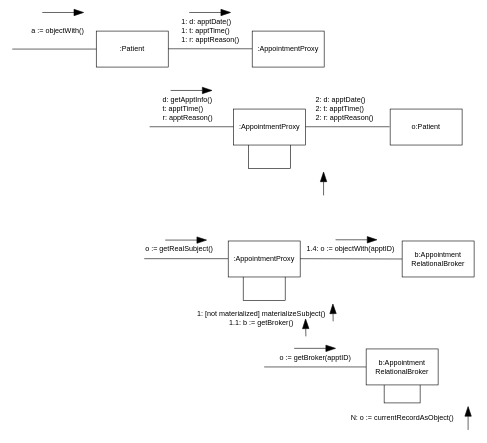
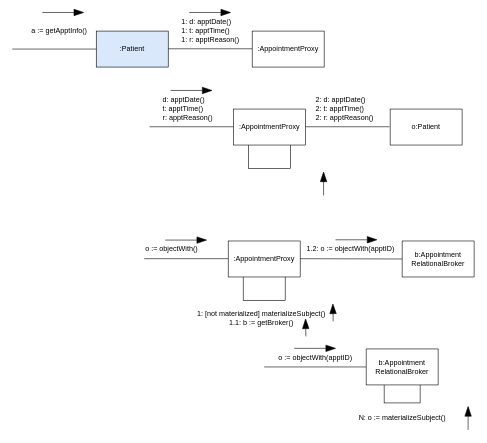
  <mxCell id="0" />
  <mxCell id="1" parent="0" />
  <mxCell id="2" value="" style="rounded=0;whiteSpace=wrap;html=1;" vertex="1" parent="1"><mxGeometry x="414" y="220" width="70" height="60" as="geometry" /></mxCell>
- <mxCell id="3" value=":Patient" style="rounded=0;whiteSpace=wrap;html=1;" vertex="1" parent="1"><mxGeometry x="160" y="51" width="120" height="60" as="geometry" /></mxCell>
+ <mxCell id="3" value=":Patient" style="rounded=0;whiteSpace=wrap;html=1;fillColor=#dae8fc;" vertex="1" parent="1"><mxGeometry x="160" y="51" width="120" height="60" as="geometry" /></mxCell>
  <mxCell id="4" value="" style="endArrow=none;html=1;rounded=0;entryX=0;entryY=0.5;entryDx=0;entryDy=0;" edge="1" parent="1" target="3"><mxGeometry width="50" height="50" relative="1" as="geometry"><mxPoint x="20" y="81" as="sourcePoint" /><mxPoint x="10" y="56" as="targetPoint" /></mxGeometry></mxCell>
- <mxCell id="5" value="a := objectWith()" style="text;html=1;align=left;verticalAlign=middle;resizable=0;points=[];autosize=1;strokeColor=none;fillColor=none;" vertex="1" parent="1"><mxGeometry x="50" y="35" width="120" height="30" as="geometry" /></mxCell>
+ <mxCell id="5" value="a := getApptInfo()" style="text;html=1;align=left;verticalAlign=middle;resizable=0;points=[];autosize=1;strokeColor=none;fillColor=none;" vertex="1" parent="1"><mxGeometry x="50" y="35" width="120" height="30" as="geometry" /></mxCell>
  <mxCell id="6" value="" style="endArrow=blockThin;html=1;rounded=0;endFill=1;startSize=6;endSize=15;" edge="1" parent="1"><mxGeometry width="50" height="50" relative="1" as="geometry"><mxPoint x="70" y="20" as="sourcePoint" /><mxPoint x="140" y="20" as="targetPoint" /></mxGeometry></mxCell>
  <mxCell id="7" value="" style="endArrow=none;html=1;rounded=0;entryX=0;entryY=0.5;entryDx=0;entryDy=0;" edge="1" parent="1"><mxGeometry width="50" height="50" relative="1" as="geometry"><mxPoint x="280" y="80.5" as="sourcePoint" /><mxPoint x="420" y="80.5" as="targetPoint" /></mxGeometry></mxCell>
  <mxCell id="8" value=":AppointmentProxy" style="rounded=0;whiteSpace=wrap;html=1;" vertex="1" parent="1"><mxGeometry x="420" y="51" width="120" height="60" as="geometry" /></mxCell>
  <mxCell id="9" value="1: d: apptDate()&lt;div&gt;1: t: apptTime()&lt;/div&gt;&lt;div&gt;1: r: apptReason()&lt;br&gt;&lt;/div&gt;" style="text;html=1;align=left;verticalAlign=middle;resizable=0;points=[];autosize=1;strokeColor=none;fillColor=none;" vertex="1" parent="1"><mxGeometry x="300" y="20" width="120" height="60" as="geometry" /></mxCell>
  <mxCell id="10" value="" style="endArrow=blockThin;html=1;rounded=0;endFill=1;startSize=6;endSize=15;" edge="1" parent="1"><mxGeometry width="50" height="50" relative="1" as="geometry"><mxPoint x="315" y="20" as="sourcePoint" /><mxPoint x="385" y="20" as="targetPoint" /></mxGeometry></mxCell>
  <mxCell id="11" value="" style="endArrow=none;html=1;rounded=0;entryX=0;entryY=0.5;entryDx=0;entryDy=0;" edge="1" parent="1"><mxGeometry width="50" height="50" relative="1" as="geometry"><mxPoint x="249" y="210.5" as="sourcePoint" /><mxPoint x="389" y="210.5" as="targetPoint" /></mxGeometry></mxCell>
  <mxCell id="12" value=":AppointmentProxy" style="rounded=0;whiteSpace=wrap;html=1;" vertex="1" parent="1"><mxGeometry x="389" y="181" width="120" height="60" as="geometry" /></mxCell>
- <mxCell id="13" value="d: getApptInfo()&lt;div&gt;t: apptTime()&lt;/div&gt;&lt;div&gt;r: apptReason()&lt;br&gt;&lt;/div&gt;" style="text;html=1;align=left;verticalAlign=middle;resizable=0;points=[];autosize=1;strokeColor=none;fillColor=none;" vertex="1" parent="1"><mxGeometry x="269" y="150" width="110" height="60" as="geometry" /></mxCell>
+ <mxCell id="13" value="d: apptDate()&lt;div&gt;t: apptTime()&lt;/div&gt;&lt;div&gt;r: apptReason()&lt;br&gt;&lt;/div&gt;" style="text;html=1;align=left;verticalAlign=middle;resizable=0;points=[];autosize=1;strokeColor=none;fillColor=none;" vertex="1" parent="1"><mxGeometry x="269" y="150" width="110" height="60" as="geometry" /></mxCell>
  <mxCell id="14" value="" style="endArrow=blockThin;html=1;rounded=0;endFill=1;startSize=6;endSize=15;" edge="1" parent="1"><mxGeometry width="50" height="50" relative="1" as="geometry"><mxPoint x="284" y="150" as="sourcePoint" /><mxPoint x="354" y="150" as="targetPoint" /></mxGeometry></mxCell>
  <mxCell id="15" value="" style="endArrow=blockThin;html=1;rounded=0;endFill=1;startSize=6;endSize=15;" edge="1" parent="1"><mxGeometry width="50" height="50" relative="1" as="geometry"><mxPoint x="539" y="325" as="sourcePoint" /><mxPoint x="539" y="285" as="targetPoint" /></mxGeometry></mxCell>
  <mxCell id="16" value="" style="endArrow=none;html=1;rounded=0;entryX=0;entryY=0.5;entryDx=0;entryDy=0;" edge="1" parent="1"><mxGeometry width="50" height="50" relative="1" as="geometry"><mxPoint x="509" y="210.5" as="sourcePoint" /><mxPoint x="649" y="210.5" as="targetPoint" /></mxGeometry></mxCell>
  <mxCell id="17" value="2: d: apptDate()&lt;div&gt;2: t: apptTime()&lt;/div&gt;&lt;div&gt;2: r: apptReason()&lt;br&gt;&lt;/div&gt;" style="text;html=1;align=left;verticalAlign=middle;resizable=0;points=[];autosize=1;strokeColor=none;fillColor=none;" vertex="1" parent="1"><mxGeometry x="524" y="150" width="120" height="60" as="geometry" /></mxCell>
  <mxCell id="18" value="o:Patient" style="rounded=0;whiteSpace=wrap;html=1;" vertex="1" parent="1"><mxGeometry x="650" y="181" width="120" height="60" as="geometry" /></mxCell>
  <mxCell id="19" value="" style="rounded=0;whiteSpace=wrap;html=1;" vertex="1" parent="1"><mxGeometry x="405" y="440" width="70" height="60" as="geometry" /></mxCell>
  <mxCell id="20" value="" style="endArrow=none;html=1;rounded=0;entryX=0;entryY=0.5;entryDx=0;entryDy=0;" edge="1" parent="1"><mxGeometry width="50" height="50" relative="1" as="geometry"><mxPoint x="240" y="430.5" as="sourcePoint" /><mxPoint x="380" y="430.5" as="targetPoint" /></mxGeometry></mxCell>
  <mxCell id="21" value=":AppointmentProxy" style="rounded=0;whiteSpace=wrap;html=1;" vertex="1" parent="1"><mxGeometry x="380" y="401" width="120" height="60" as="geometry" /></mxCell>
- <mxCell id="22" value="o := getRealSubject()" style="text;html=1;align=left;verticalAlign=middle;resizable=0;points=[];autosize=1;strokeColor=none;fillColor=none;" vertex="1" parent="1"><mxGeometry x="240" y="400" width="140" height="30" as="geometry" /></mxCell>
+ <mxCell id="22" value="o := objectWith()" style="text;html=1;align=left;verticalAlign=middle;resizable=0;points=[];autosize=1;strokeColor=none;fillColor=none;" vertex="1" parent="1"><mxGeometry x="240" y="400" width="140" height="30" as="geometry" /></mxCell>
  <mxCell id="23" value="" style="endArrow=blockThin;html=1;rounded=0;endFill=1;startSize=6;endSize=15;" edge="1" parent="1"><mxGeometry width="50" height="50" relative="1" as="geometry"><mxPoint x="275" y="399.5" as="sourcePoint" /><mxPoint x="345" y="399.5" as="targetPoint" /></mxGeometry></mxCell>
  <mxCell id="24" value="" style="endArrow=none;html=1;rounded=0;entryX=0;entryY=0.5;entryDx=0;entryDy=0;" edge="1" parent="1" target="26"><mxGeometry width="50" height="50" relative="1" as="geometry"><mxPoint x="500" y="430.5" as="sourcePoint" /><mxPoint x="640" y="430.5" as="targetPoint" /></mxGeometry></mxCell>
- <mxCell id="25" value="1.4: o := objectWith(apptID)" style="text;html=1;align=left;verticalAlign=middle;resizable=0;points=[];autosize=1;strokeColor=none;fillColor=none;" vertex="1" parent="1"><mxGeometry x="509" y="400" width="170" height="30" as="geometry" /></mxCell>
+ <mxCell id="25" value="1.2: o := objectWith(apptID)" style="text;html=1;align=left;verticalAlign=middle;resizable=0;points=[];autosize=1;strokeColor=none;fillColor=none;" vertex="1" parent="1"><mxGeometry x="509" y="400" width="170" height="30" as="geometry" /></mxCell>
  <mxCell id="26" value="b:Appointment&lt;br&gt;RelationalBroker" style="rounded=0;whiteSpace=wrap;html=1;" vertex="1" parent="1"><mxGeometry x="670" y="401" width="120" height="60" as="geometry" /></mxCell>
  <mxCell id="27" value="" style="endArrow=blockThin;html=1;rounded=0;endFill=1;startSize=6;endSize=15;" edge="1" parent="1"><mxGeometry width="50" height="50" relative="1" as="geometry"><mxPoint x="559" y="399" as="sourcePoint" /><mxPoint x="629" y="399" as="targetPoint" /></mxGeometry></mxCell>
  <mxCell id="28" value="&lt;div&gt;1: [not materialized] materializeSubject()&lt;br&gt;&lt;/div&gt;&lt;div&gt;1.1: b := getBroker()&lt;/div&gt;" style="text;html=1;align=center;verticalAlign=middle;resizable=0;points=[];autosize=1;strokeColor=none;fillColor=none;" vertex="1" parent="1"><mxGeometry x="314.5" y="510" width="240" height="40" as="geometry" /></mxCell>
  <mxCell id="29" value="" style="rounded=0;whiteSpace=wrap;html=1;" vertex="1" parent="1"><mxGeometry x="640" y="611" width="60" height="60" as="geometry" /></mxCell>
  <mxCell id="30" value="" style="endArrow=none;html=1;rounded=0;entryX=0;entryY=0.5;entryDx=0;entryDy=0;" edge="1" parent="1" target="31"><mxGeometry width="50" height="50" relative="1" as="geometry"><mxPoint x="440" y="611" as="sourcePoint" /><mxPoint x="620" y="611" as="targetPoint" /></mxGeometry></mxCell>
  <mxCell id="31" value="b:Appointment&lt;br&gt;RelationalBroker" style="rounded=0;whiteSpace=wrap;html=1;" vertex="1" parent="1"><mxGeometry x="610" y="581" width="120" height="60" as="geometry" /></mxCell>
- <mxCell id="32" value="o := getBroker(apptID)" style="text;html=1;align=center;verticalAlign=middle;resizable=0;points=[];autosize=1;strokeColor=none;fillColor=none;" vertex="1" parent="1"><mxGeometry x="450" y="581" width="150" height="30" as="geometry" /></mxCell>
+ <mxCell id="32" value="o := objectWith(apptID)" style="text;html=1;align=center;verticalAlign=middle;resizable=0;points=[];autosize=1;strokeColor=none;fillColor=none;" vertex="1" parent="1"><mxGeometry x="450" y="581" width="150" height="30" as="geometry" /></mxCell>
  <mxCell id="33" value="" style="endArrow=blockThin;html=1;rounded=0;endFill=1;startSize=6;endSize=15;" edge="1" parent="1"><mxGeometry width="50" height="50" relative="1" as="geometry"><mxPoint x="490" y="580" as="sourcePoint" /><mxPoint x="560" y="580" as="targetPoint" /></mxGeometry></mxCell>
- <mxCell id="34" value="N: o := currentRecordAsObject()" style="text;html=1;align=center;verticalAlign=middle;resizable=0;points=[];autosize=1;strokeColor=none;fillColor=none;" vertex="1" parent="1"><mxGeometry x="570" y="681" width="200" height="30" as="geometry" /></mxCell>
+ <mxCell id="34" value="N: o := materializeSubject()" style="text;html=1;align=center;verticalAlign=middle;resizable=0;points=[];autosize=1;strokeColor=none;fillColor=none;" vertex="1" parent="1"><mxGeometry x="570" y="681" width="200" height="30" as="geometry" /></mxCell>
  <mxCell id="35" value="" style="endArrow=blockThin;html=1;rounded=0;endFill=1;startSize=6;endSize=15;" edge="1" parent="1"><mxGeometry width="50" height="50" relative="1" as="geometry"><mxPoint x="780" y="716" as="sourcePoint" /><mxPoint x="780" y="676" as="targetPoint" /></mxGeometry></mxCell>
  <mxCell id="36" value="" style="endArrow=blockThin;html=1;rounded=0;endFill=1;startSize=6;endSize=15;" edge="1" parent="1"><mxGeometry width="50" height="50" relative="1" as="geometry"><mxPoint x="555" y="535" as="sourcePoint" /><mxPoint x="554.5" y="505" as="targetPoint" /></mxGeometry></mxCell>
  <mxCell id="37" value="" style="endArrow=blockThin;html=1;rounded=0;endFill=1;startSize=6;endSize=15;" edge="1" parent="1"><mxGeometry width="50" height="50" relative="1" as="geometry"><mxPoint x="509.5" y="560" as="sourcePoint" /><mxPoint x="509" y="530" as="targetPoint" /></mxGeometry></mxCell>
